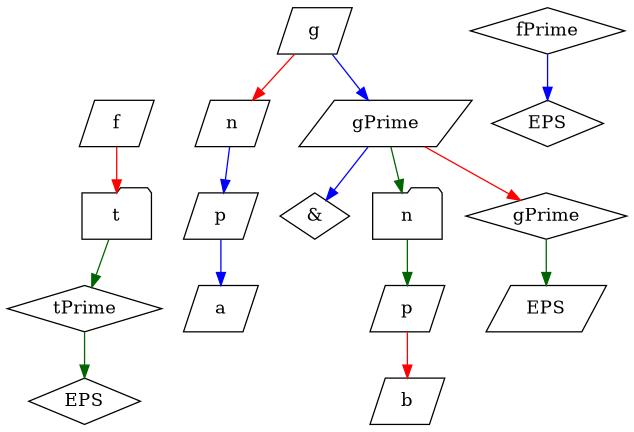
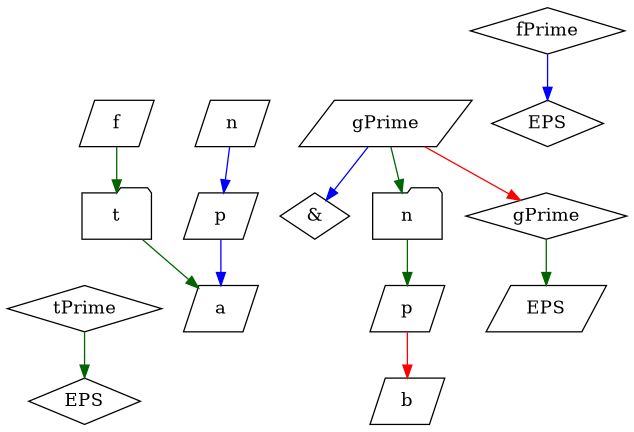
  digraph {
    node [shape=parallelogram]
    edge [color=darkgreen]
    n1 [label=f]
    n2 [label=t shape=folder]
    n3 [label=tPrime shape=diamond]
    n4 [label=fPrime shape=diamond]
    n5 [label=EPS shape=diamond]
-   n6 [label=g]
    n7 [label=n]
    n8 [label=gPrime]
    n9 [label=EPS shape=diamond]
    n10 [label=p]
    n11 [label="&" shape=diamond]
    n12 [label=n shape=folder]
    n13 [label=gPrime shape=diamond]
    n14 [label=a]
    n15 [label=p]
    n16 [label=EPS]
    n17 [label=b]
-   n1 -> n2 [color=red]
-   n2 -> n3
+   n1 -> n2
+   n2 -> n14
    n3 -> n9
    n4 -> n5 [color=blue]
-   n6 -> n7 [color=red]
-   n6 -> n8 [color=blue]
    n7 -> n10 [color=blue]
    n8 -> n11 [color=blue]
    n8 -> n12
    n8 -> n13 [color=red]
    n10 -> n14 [color=blue]
    n12 -> n15
    n13 -> n16
    n15 -> n17 [color=red]
  }
